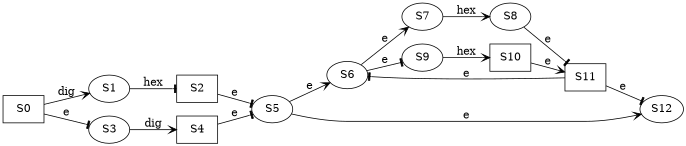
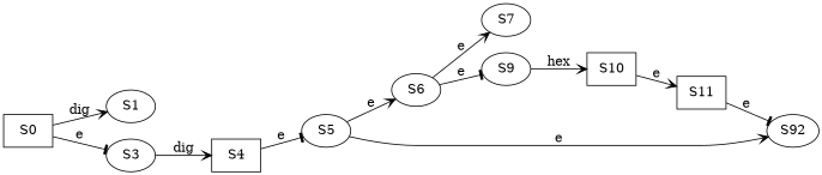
  digraph {
    rankdir=LR
    node [shape=ellipse]
    edge [arrowhead=vee]
    S0 [shape=box]
    S1
    S3
-   S2 [shape=box]
    S4 [shape=box]
    S5
    S6
-   S12
+   S12 [label=S92]
    S7
    S9
-   S8
    S10 [shape=box]
    S11 [shape=box]
    S0 -> S1 [label=dig]
    S0 -> S3 [arrowhead=tee label=e]
-   S1 -> S2 [arrowhead=tee label=hex]
    S3 -> S4 [label=dig]
-   S2 -> S5 [arrowhead=tee label=e]
    S4 -> S5 [arrowhead=tee label=e]
    S5 -> S6 [label=e]
    S5 -> S12 [label=e]
    S6 -> S7 [label=e]
    S6 -> S9 [arrowhead=tee label=e]
-   S7 -> S8 [label=hex]
    S9 -> S10 [label=hex]
-   S8 -> S11 [arrowhead=tee label=e]
    S10 -> S11 [label=e]
-   S11 -> S6 [arrowhead=tee label=e]
    S11 -> S12 [arrowhead=tee label=e]
  }
